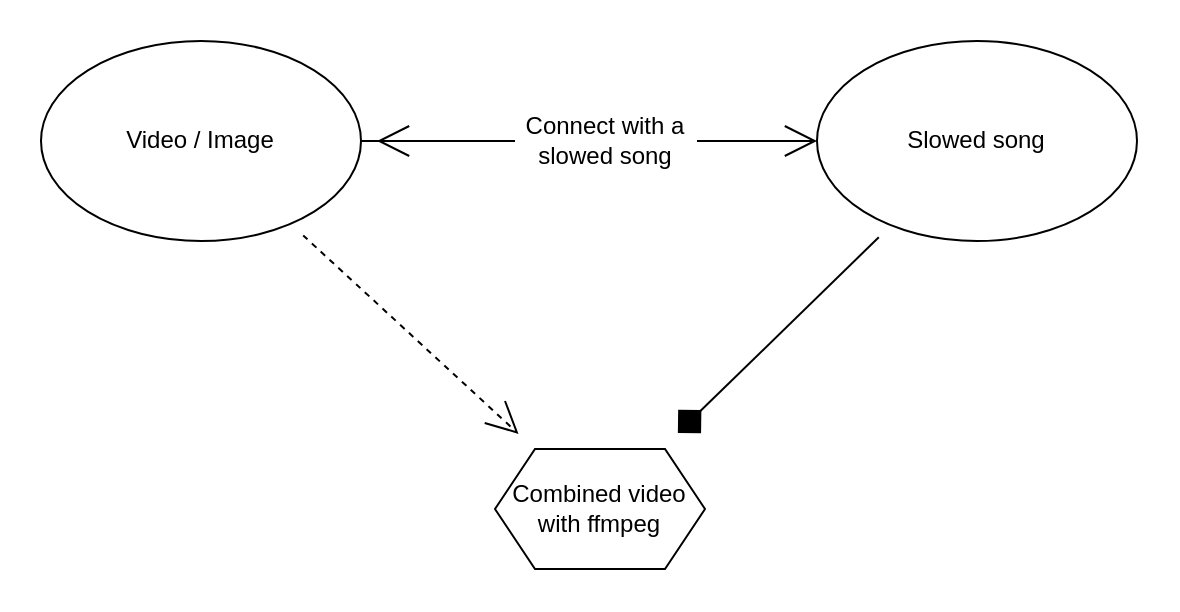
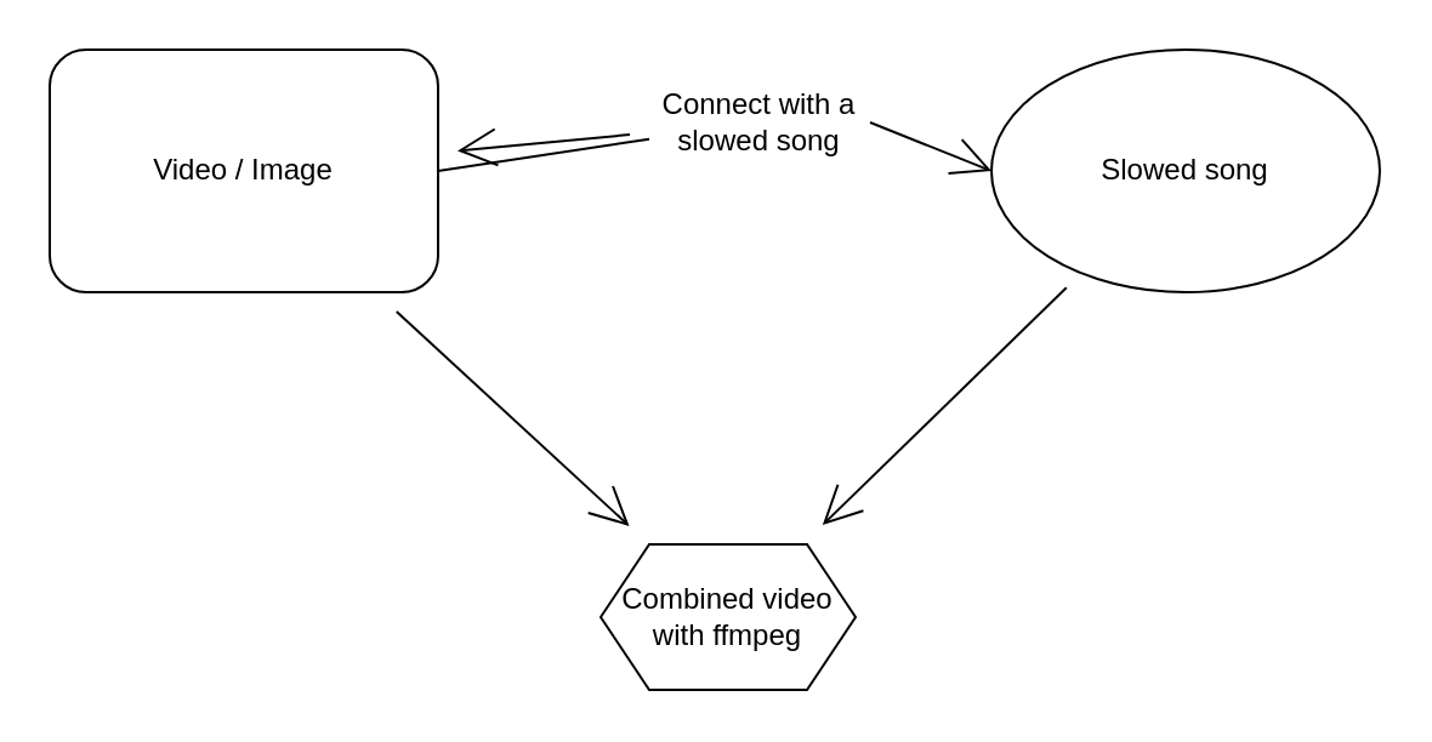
  <mxCell id="0" />
  <mxCell id="1" parent="0" />
- <mxCell id="2" value="Video / Image" style="ellipse;whiteSpace=wrap;html=1;" vertex="1" parent="1"><mxGeometry x="20" y="20" width="160" height="100" as="geometry" /></mxCell>
+ <mxCell id="2" value="Video / Image" style="whiteSpace=wrap;html=1;rounded=1;" vertex="1" parent="1"><mxGeometry x="20" y="20" width="160" height="100" as="geometry" /></mxCell>
  <mxCell id="3" value="" style="edgeStyle=none;orthogonalLoop=1;jettySize=auto;html=1;rounded=0;endArrow=open;startSize=14;endSize=14;targetPerimeterSpacing=8;curved=1;exitX=1;exitY=0.5;exitDx=0;exitDy=0;startArrow=none;entryX=0;entryY=0.5;entryDx=0;entryDy=0;" edge="1" parent="1" source="6" target="7"><mxGeometry width="140" relative="1" as="geometry"><mxPoint x="230" y="252" as="sourcePoint" /><mxPoint x="395" y="72" as="targetPoint" /><Array as="points" /></mxGeometry></mxCell>
  <mxCell id="4" value="" style="edgeStyle=none;orthogonalLoop=1;jettySize=auto;html=1;rounded=0;endArrow=none;startSize=14;endSize=14;sourcePerimeterSpacing=8;curved=1;exitX=1;exitY=0.5;exitDx=0;exitDy=0;" edge="1" parent="1" source="2" target="6"><mxGeometry width="140" relative="1" as="geometry"><mxPoint x="212" y="70" as="sourcePoint" /><mxPoint x="395" y="72" as="targetPoint" /><Array as="points" /></mxGeometry></mxCell>
  <mxCell id="5" value="" style="edgeStyle=none;curved=1;rounded=0;orthogonalLoop=1;jettySize=auto;html=1;endArrow=open;startSize=14;endSize=14;sourcePerimeterSpacing=8;targetPerimeterSpacing=8;" edge="1" parent="1" source="6" target="2"><mxGeometry relative="1" as="geometry" /></mxCell>
- <mxCell id="6" value="Connect with a slowed song" style="text;strokeColor=none;fillColor=none;html=1;align=center;verticalAlign=middle;whiteSpace=wrap;rounded=0;" vertex="1" parent="1"><mxGeometry x="257" y="55" width="91" height="30" as="geometry" /></mxCell>
+ <mxCell id="6" value="Connect with a slowed song" style="text;strokeColor=none;fillColor=none;html=1;align=center;verticalAlign=middle;whiteSpace=wrap;rounded=0;" vertex="1" parent="1"><mxGeometry x="267" y="35" width="91" height="30" as="geometry" /></mxCell>
  <mxCell id="7" value="Slowed song" style="ellipse;whiteSpace=wrap;html=1;" vertex="1" parent="1"><mxGeometry x="408" y="20" width="160" height="100" as="geometry" /></mxCell>
- <mxCell id="8" value="" style="edgeStyle=none;curved=1;rounded=0;orthogonalLoop=1;jettySize=auto;html=1;endArrow=open;startSize=14;endSize=14;sourcePerimeterSpacing=8;targetPerimeterSpacing=8;dashed=1;" edge="1" parent="1" source="2" target="9"><mxGeometry relative="1" as="geometry"><mxPoint x="25" y="146" as="sourcePoint" /></mxGeometry></mxCell>
+ <mxCell id="8" value="" style="edgeStyle=none;curved=1;rounded=0;orthogonalLoop=1;jettySize=auto;html=1;endArrow=open;startSize=14;endSize=14;sourcePerimeterSpacing=8;targetPerimeterSpacing=8;" edge="1" parent="1" source="2" target="9"><mxGeometry relative="1" as="geometry"><mxPoint x="25" y="146" as="sourcePoint" /></mxGeometry></mxCell>
  <mxCell id="9" value="Combined video with ffmpeg" style="shape=hexagon;perimeter=hexagonPerimeter2;whiteSpace=wrap;html=1;fixedSize=1;" vertex="1" parent="1"><mxGeometry x="247" y="224" width="105" height="60" as="geometry" /></mxCell>
- <mxCell id="10" value="" style="edgeStyle=none;orthogonalLoop=1;jettySize=auto;html=1;rounded=0;endArrow=diamond;startSize=14;endSize=14;sourcePerimeterSpacing=8;targetPerimeterSpacing=8;curved=1;" edge="1" parent="1" source="7" target="9"><mxGeometry width="140" relative="1" as="geometry"><mxPoint x="263" y="132" as="sourcePoint" /><mxPoint x="403" y="132" as="targetPoint" /><Array as="points" /></mxGeometry></mxCell>
+ <mxCell id="10" value="" style="edgeStyle=none;orthogonalLoop=1;jettySize=auto;html=1;rounded=0;endArrow=open;startSize=14;endSize=14;sourcePerimeterSpacing=8;targetPerimeterSpacing=8;curved=1;" edge="1" parent="1" source="7" target="9"><mxGeometry width="140" relative="1" as="geometry"><mxPoint x="263" y="132" as="sourcePoint" /><mxPoint x="403" y="132" as="targetPoint" /><Array as="points" /></mxGeometry></mxCell>
